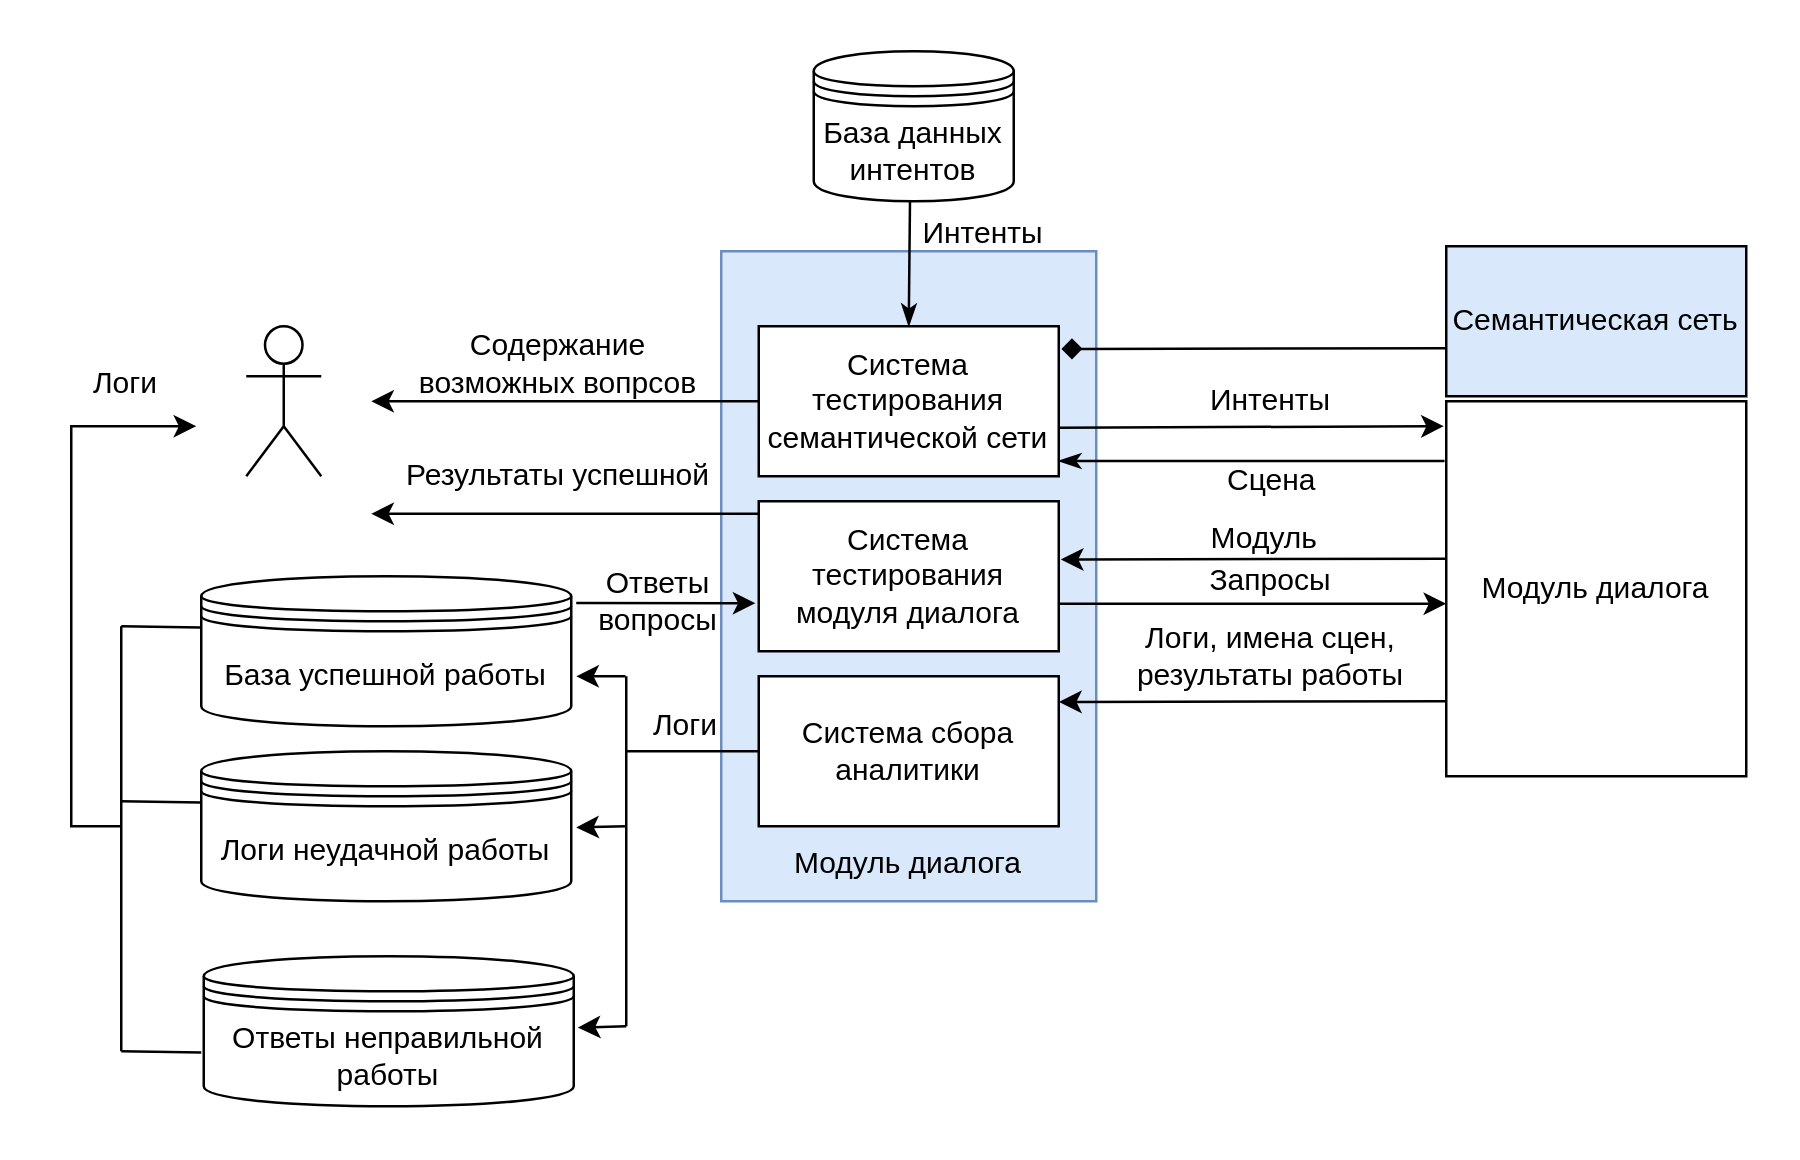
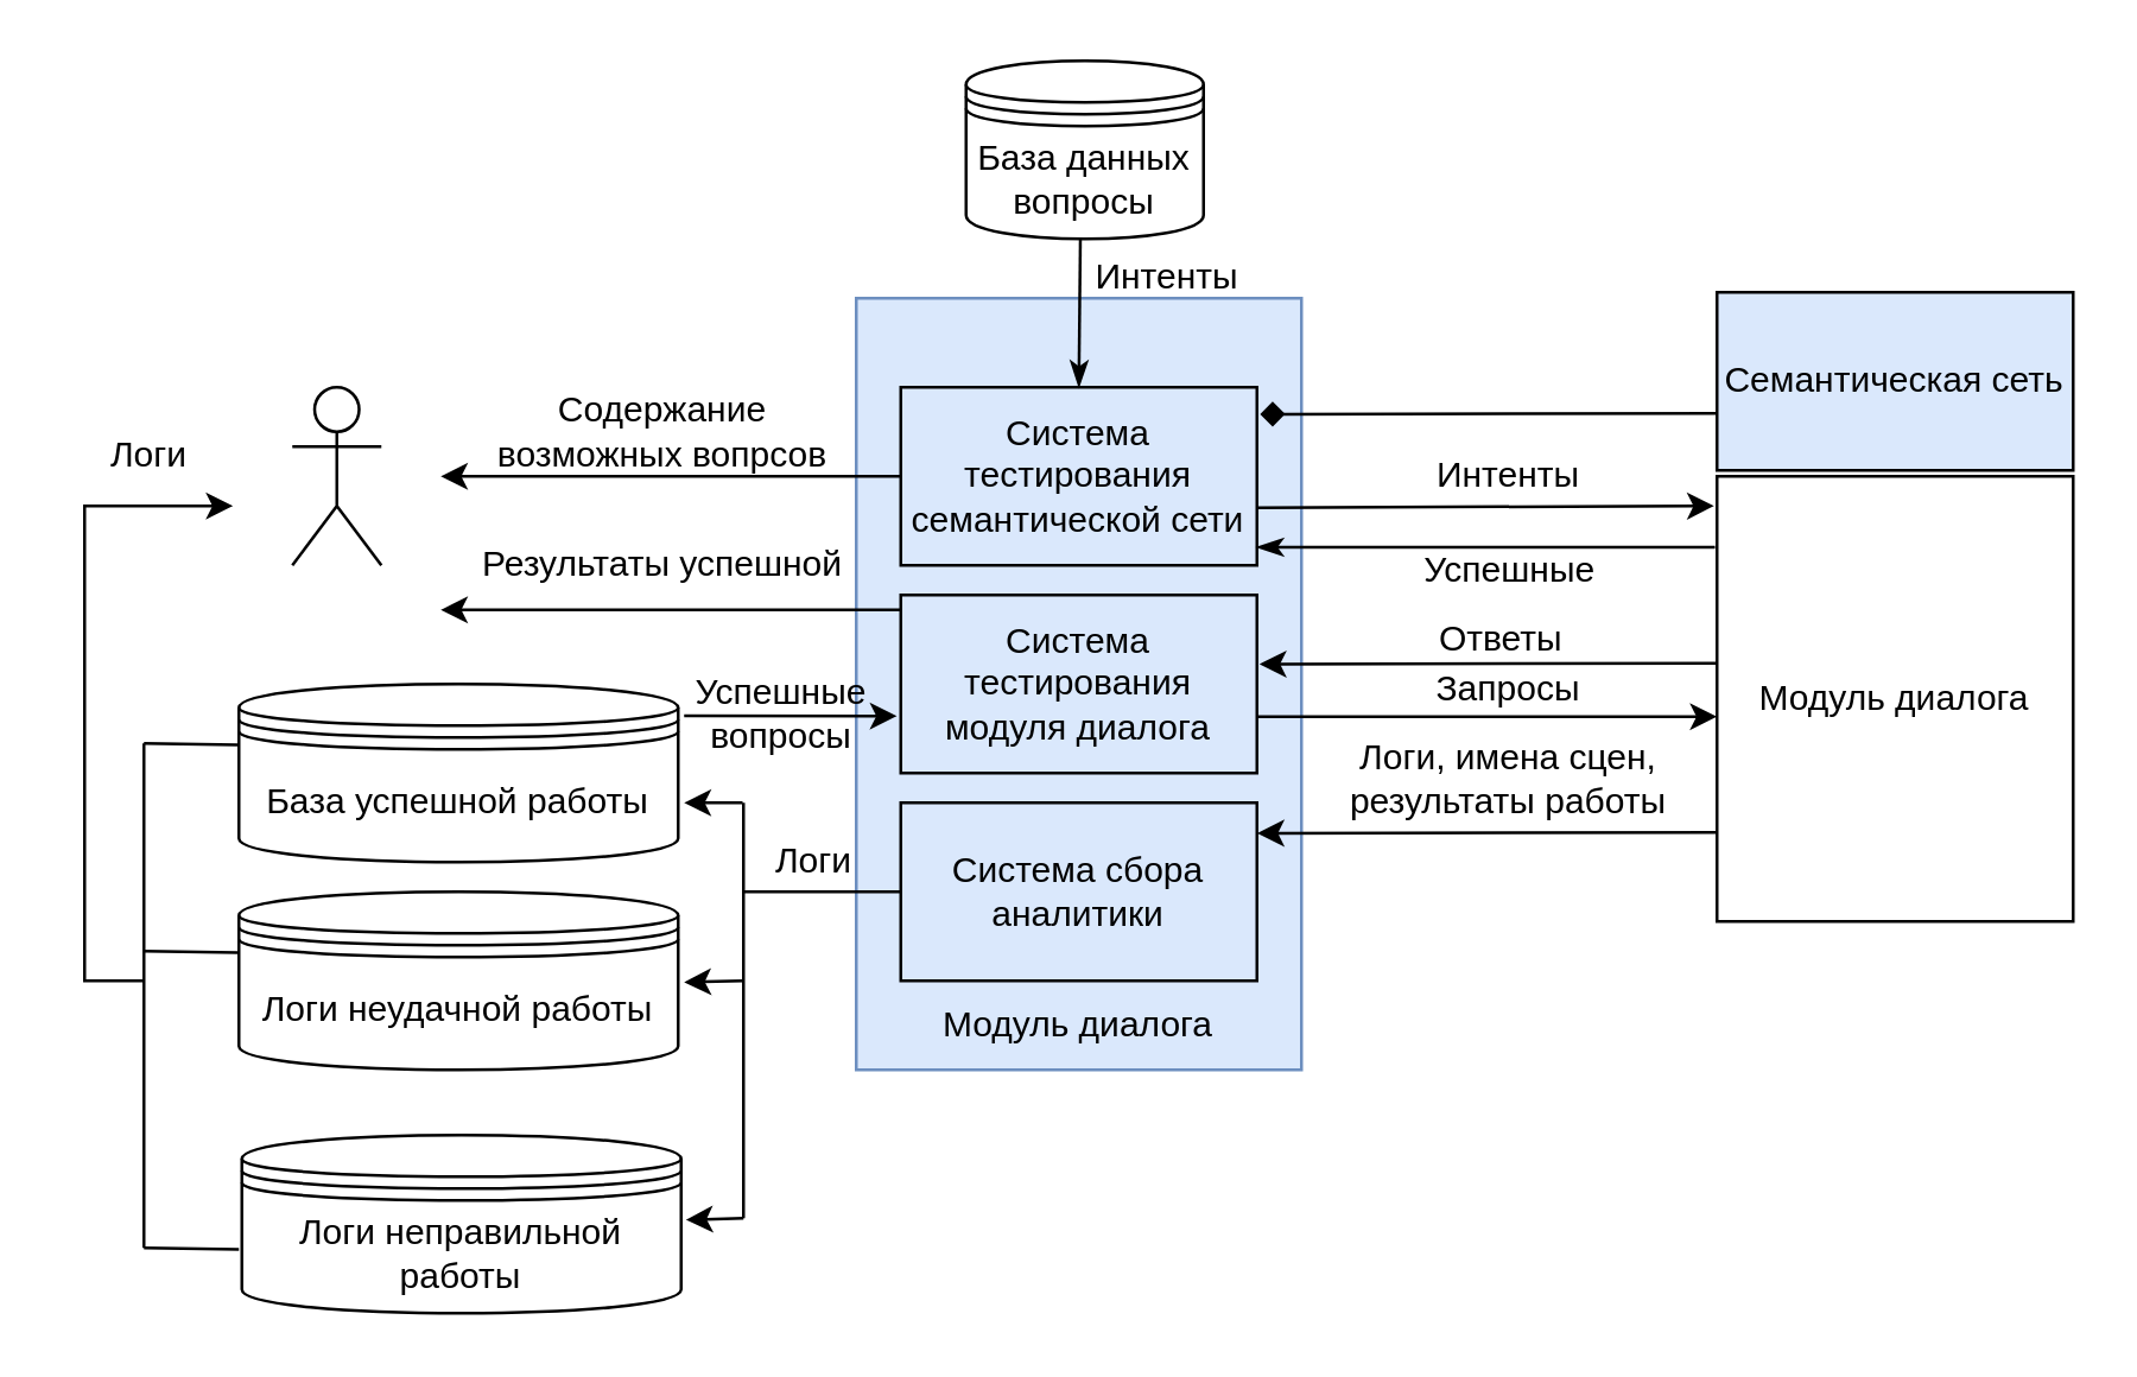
  <mxCell id="0" />
  <mxCell id="1" parent="0" />
  <mxCell id="2" value="" style="rounded=0;whiteSpace=wrap;html=1;fillColor=#dae8fc;strokeColor=#6c8ebf;" parent="1" vertex="1"><mxGeometry x="288" y="100" width="150" height="260" as="geometry" /></mxCell>
- <mxCell id="3" value="Система тестирования семантической сети" style="rounded=0;whiteSpace=wrap;html=1;" parent="1" vertex="1"><mxGeometry x="303" y="130" width="120" height="60" as="geometry" /></mxCell>
- <mxCell id="4" value="Система тестирования модуля диалога" style="rounded=0;whiteSpace=wrap;html=1;" parent="1" vertex="1"><mxGeometry x="303" y="200" width="120" height="60" as="geometry" /></mxCell>
- <mxCell id="5" value="Система сбора аналитики" style="rounded=0;whiteSpace=wrap;html=1;" parent="1" vertex="1"><mxGeometry x="303" y="270" width="120" height="60" as="geometry" /></mxCell>
+ <mxCell id="3" value="Система тестирования семантической сети" style="rounded=0;whiteSpace=wrap;html=1;fillColor=#dae8fc;" parent="1" vertex="1"><mxGeometry x="303" y="130" width="120" height="60" as="geometry" /></mxCell>
+ <mxCell id="4" value="Система тестирования модуля диалога" style="rounded=0;whiteSpace=wrap;html=1;fillColor=#dae8fc;" parent="1" vertex="1"><mxGeometry x="303" y="200" width="120" height="60" as="geometry" /></mxCell>
+ <mxCell id="5" value="Система сбора аналитики" style="rounded=0;whiteSpace=wrap;html=1;fillColor=#dae8fc;" parent="1" vertex="1"><mxGeometry x="303" y="270" width="120" height="60" as="geometry" /></mxCell>
  <mxCell id="6" value="Семантическая сеть" style="rounded=0;whiteSpace=wrap;html=1;fillColor=#dae8fc;" parent="1" vertex="1"><mxGeometry x="578" y="98" width="120" height="60" as="geometry" /></mxCell>
  <mxCell id="7" value="" style="endArrow=diamond;html=1;rounded=0;exitX=-0.004;exitY=0.68;exitDx=0;exitDy=0;entryX=1.009;entryY=0.151;entryDx=0;entryDy=0;entryPerimeter=0;exitPerimeter=0;" parent="1" source="6" target="3" edge="1"><mxGeometry width="50" height="50" relative="1" as="geometry"><mxPoint x="478" y="150" as="sourcePoint" /><mxPoint x="528" y="100" as="targetPoint" /></mxGeometry></mxCell>
  <mxCell id="8" value="" style="endArrow=classic;html=1;rounded=0;exitX=0;exitY=0.5;exitDx=0;exitDy=0;" parent="1" source="3" edge="1"><mxGeometry width="50" height="50" relative="1" as="geometry"><mxPoint x="478" y="150" as="sourcePoint" /><mxPoint x="148" y="160" as="targetPoint" /></mxGeometry></mxCell>
  <mxCell id="9" value="Содержание возможных вопрсов" style="text;html=1;strokeColor=none;fillColor=none;align=center;verticalAlign=middle;whiteSpace=wrap;rounded=0;" parent="1" vertex="1"><mxGeometry x="158" y="130" width="130" height="30" as="geometry" /></mxCell>
  <mxCell id="10" value="Модуль диалога" style="rounded=0;whiteSpace=wrap;html=1;" parent="1" vertex="1"><mxGeometry x="578" y="160" width="120" height="150" as="geometry" /></mxCell>
- <mxCell id="11" value="Сцена" style="text;html=1;strokeColor=none;fillColor=none;align=center;verticalAlign=middle;whiteSpace=wrap;rounded=0;" parent="1" vertex="1"><mxGeometry x="470.5" y="177" width="75" height="30" as="geometry" /></mxCell>
+ <mxCell id="11" value="Успешные" style="text;html=1;strokeColor=none;fillColor=none;align=center;verticalAlign=middle;whiteSpace=wrap;rounded=0;" parent="1" vertex="1"><mxGeometry x="470.5" y="177" width="75" height="30" as="geometry" /></mxCell>
  <mxCell id="12" value="" style="endArrow=none;html=1;rounded=0;exitX=0.991;exitY=0.898;exitDx=0;exitDy=0;entryX=-0.014;entryY=0.151;entryDx=0;entryDy=0;exitPerimeter=0;entryPerimeter=0;startArrow=classicThin;startFill=1;endFill=0;" parent="1" edge="1"><mxGeometry width="50" height="50" relative="1" as="geometry"><mxPoint x="422.92" y="183.88" as="sourcePoint" /><mxPoint x="577.32" y="183.858" as="targetPoint" /></mxGeometry></mxCell>
  <mxCell id="13" value="Интенты" style="text;html=1;strokeColor=none;fillColor=none;align=center;verticalAlign=middle;whiteSpace=wrap;rounded=0;" parent="1" vertex="1"><mxGeometry x="473" y="145" width="70" height="30" as="geometry" /></mxCell>
  <mxCell id="14" value="" style="shape=umlActor;verticalLabelPosition=bottom;verticalAlign=top;html=1;outlineConnect=0;" parent="1" vertex="1"><mxGeometry x="98" y="130" width="30" height="60" as="geometry" /></mxCell>
  <mxCell id="15" value="" style="endArrow=classic;html=1;rounded=0;exitX=1.001;exitY=0.676;exitDx=0;exitDy=0;exitPerimeter=0;" parent="1" source="3" edge="1"><mxGeometry width="50" height="50" relative="1" as="geometry"><mxPoint x="428" y="170" as="sourcePoint" /><mxPoint x="577" y="170" as="targetPoint" /></mxGeometry></mxCell>
  <mxCell id="16" value="" style="endArrow=classic;html=1;rounded=0;entryX=1.001;entryY=0.171;entryDx=0;entryDy=0;entryPerimeter=0;" parent="1" target="5" edge="1"><mxGeometry width="50" height="50" relative="1" as="geometry"><mxPoint x="578" y="280" as="sourcePoint" /><mxPoint x="428" y="280" as="targetPoint" /></mxGeometry></mxCell>
  <mxCell id="17" value="Логи, имена сцен, результаты работы" style="text;html=1;strokeColor=none;fillColor=none;align=center;verticalAlign=middle;whiteSpace=wrap;rounded=0;" parent="1" vertex="1"><mxGeometry x="443" y="249.5" width="130" height="25" as="geometry" /></mxCell>
  <mxCell id="18" value="" style="endArrow=none;html=1;rounded=0;exitX=0;exitY=0.5;exitDx=0;exitDy=0;" parent="1" source="5" edge="1"><mxGeometry width="50" height="50" relative="1" as="geometry"><mxPoint x="275" y="300" as="sourcePoint" /><mxPoint x="250" y="300" as="targetPoint" /></mxGeometry></mxCell>
  <mxCell id="19" value="" style="endArrow=none;html=1;rounded=0;" parent="1" edge="1"><mxGeometry width="50" height="50" relative="1" as="geometry"><mxPoint x="250" y="410" as="sourcePoint" /><mxPoint x="250" y="270" as="targetPoint" /></mxGeometry></mxCell>
  <mxCell id="20" value="" style="endArrow=classic;html=1;rounded=0;entryX=1.002;entryY=0.341;entryDx=0;entryDy=0;entryPerimeter=0;" parent="1" edge="1"><mxGeometry width="50" height="50" relative="1" as="geometry"><mxPoint x="249.7" y="270.04" as="sourcePoint" /><mxPoint x="230" y="270" as="targetPoint" /></mxGeometry></mxCell>
  <mxCell id="21" value="" style="endArrow=classic;html=1;rounded=0;entryX=1.004;entryY=0.584;entryDx=0;entryDy=0;entryPerimeter=0;" parent="1" edge="1"><mxGeometry width="50" height="50" relative="1" as="geometry"><mxPoint x="250" y="410" as="sourcePoint" /><mxPoint x="230.6" y="410.54" as="targetPoint" /></mxGeometry></mxCell>
  <mxCell id="22" value="" style="endArrow=classic;html=1;rounded=0;entryX=1;entryY=0.5;entryDx=0;entryDy=0;" parent="1" edge="1"><mxGeometry width="50" height="50" relative="1" as="geometry"><mxPoint x="250" y="330" as="sourcePoint" /><mxPoint x="230" y="330.5" as="targetPoint" /></mxGeometry></mxCell>
  <mxCell id="23" value="Логи" style="text;html=1;strokeColor=none;fillColor=none;align=center;verticalAlign=middle;whiteSpace=wrap;rounded=0;" parent="1" vertex="1"><mxGeometry x="243.5" y="274.5" width="60" height="30" as="geometry" /></mxCell>
- <mxCell id="24" value="Ответы вопросы" style="text;html=1;strokeColor=none;fillColor=none;align=center;verticalAlign=middle;whiteSpace=wrap;rounded=0;" parent="1" vertex="1"><mxGeometry x="217.5" y="224.5" width="90" height="30" as="geometry" /></mxCell>
+ <mxCell id="24" value="Успешные вопросы" style="text;html=1;strokeColor=none;fillColor=none;align=center;verticalAlign=middle;whiteSpace=wrap;rounded=0;" parent="1" vertex="1"><mxGeometry x="217.5" y="224.5" width="90" height="30" as="geometry" /></mxCell>
  <mxCell id="25" value="" style="endArrow=classic;html=1;rounded=0;exitX=1;exitY=0.178;exitDx=0;exitDy=0;exitPerimeter=0;entryX=-0.011;entryY=0.68;entryDx=0;entryDy=0;entryPerimeter=0;" parent="1" target="4" edge="1"><mxGeometry width="50" height="50" relative="1" as="geometry"><mxPoint x="230" y="240.68" as="sourcePoint" /><mxPoint x="388" y="270" as="targetPoint" /></mxGeometry></mxCell>
  <mxCell id="26" value="" style="endArrow=classic;html=1;rounded=0;exitX=0;exitY=0.25;exitDx=0;exitDy=0;" parent="1" edge="1"><mxGeometry width="50" height="50" relative="1" as="geometry"><mxPoint x="303" y="205" as="sourcePoint" /><mxPoint x="148" y="205" as="targetPoint" /></mxGeometry></mxCell>
  <mxCell id="27" value="Результаты успешной" style="text;html=1;strokeColor=none;fillColor=none;align=center;verticalAlign=middle;whiteSpace=wrap;rounded=0;" parent="1" vertex="1"><mxGeometry x="158" y="175" width="130" height="30" as="geometry" /></mxCell>
  <mxCell id="28" value="" style="endArrow=classic;html=1;rounded=0;exitX=1;exitY=0.5;exitDx=0;exitDy=0;entryX=0;entryY=0.35;entryDx=0;entryDy=0;entryPerimeter=0;" parent="1" edge="1"><mxGeometry width="50" height="50" relative="1" as="geometry"><mxPoint x="423" y="241" as="sourcePoint" /><mxPoint x="578" y="241" as="targetPoint" /></mxGeometry></mxCell>
  <mxCell id="29" value="Запросы" style="text;html=1;strokeColor=none;fillColor=none;align=center;verticalAlign=middle;whiteSpace=wrap;rounded=0;" parent="1" vertex="1"><mxGeometry x="478" y="219.5" width="60" height="25" as="geometry" /></mxCell>
  <mxCell id="30" value="" style="endArrow=classic;html=1;rounded=0;exitX=0;exitY=0.25;exitDx=0;exitDy=0;entryX=1.007;entryY=0.388;entryDx=0;entryDy=0;entryPerimeter=0;" parent="1" target="4" edge="1"><mxGeometry width="50" height="50" relative="1" as="geometry"><mxPoint x="578" y="223" as="sourcePoint" /><mxPoint x="428" y="224" as="targetPoint" /></mxGeometry></mxCell>
- <mxCell id="31" value="Модуль" style="text;html=1;strokeColor=none;fillColor=none;align=center;verticalAlign=middle;whiteSpace=wrap;rounded=0;" parent="1" vertex="1"><mxGeometry x="468" y="200" width="75" height="30" as="geometry" /></mxCell>
+ <mxCell id="31" value="Ответы" style="text;html=1;strokeColor=none;fillColor=none;align=center;verticalAlign=middle;whiteSpace=wrap;rounded=0;" parent="1" vertex="1"><mxGeometry x="468" y="200" width="75" height="30" as="geometry" /></mxCell>
  <mxCell id="32" value="" style="endArrow=classic;html=1;rounded=0;" parent="1" edge="1"><mxGeometry width="50" height="50" relative="1" as="geometry"><mxPoint x="28" y="330" as="sourcePoint" /><mxPoint x="78" y="170" as="targetPoint" /><Array as="points"><mxPoint x="48" y="330" /><mxPoint x="28" y="330" /><mxPoint x="28" y="170" /></Array></mxGeometry></mxCell>
  <mxCell id="33" value="" style="endArrow=none;html=1;rounded=0;" parent="1" edge="1"><mxGeometry width="50" height="50" relative="1" as="geometry"><mxPoint x="48" y="420" as="sourcePoint" /><mxPoint x="48" y="250" as="targetPoint" /></mxGeometry></mxCell>
  <mxCell id="34" value="" style="endArrow=none;html=1;rounded=0;entryX=-0.002;entryY=0.341;entryDx=0;entryDy=0;entryPerimeter=0;" parent="1" edge="1"><mxGeometry width="50" height="50" relative="1" as="geometry"><mxPoint x="48" y="250" as="sourcePoint" /><mxPoint x="79.7" y="250.46" as="targetPoint" /></mxGeometry></mxCell>
  <mxCell id="35" value="" style="endArrow=none;html=1;rounded=0;entryX=-0.001;entryY=0.334;entryDx=0;entryDy=0;entryPerimeter=0;" parent="1" edge="1"><mxGeometry width="50" height="50" relative="1" as="geometry"><mxPoint x="48" y="320" as="sourcePoint" /><mxPoint x="79.85" y="320.54" as="targetPoint" /></mxGeometry></mxCell>
  <mxCell id="36" value="" style="endArrow=none;html=1;rounded=0;entryX=0;entryY=0.75;entryDx=0;entryDy=0;" parent="1" edge="1"><mxGeometry width="50" height="50" relative="1" as="geometry"><mxPoint x="48" y="420" as="sourcePoint" /><mxPoint x="80" y="420.5" as="targetPoint" /></mxGeometry></mxCell>
  <mxCell id="37" value="Логи" style="text;html=1;strokeColor=none;fillColor=none;align=center;verticalAlign=middle;whiteSpace=wrap;rounded=0;" parent="1" vertex="1"><mxGeometry x="20" y="138" width="60" height="30" as="geometry" /></mxCell>
  <mxCell id="38" value="" style="endArrow=none;html=1;rounded=0;exitX=0.5;exitY=0;exitDx=0;exitDy=0;entryX=0.5;entryY=1;entryDx=0;entryDy=0;startArrow=classicThin;startFill=1;endFill=0;" parent="1" source="3" edge="1"><mxGeometry width="50" height="50" relative="1" as="geometry"><mxPoint x="398" y="170" as="sourcePoint" /><mxPoint x="363.5" y="80" as="targetPoint" /></mxGeometry></mxCell>
  <mxCell id="39" value="Интенты" style="text;html=1;strokeColor=none;fillColor=none;align=center;verticalAlign=middle;whiteSpace=wrap;rounded=0;" parent="1" vertex="1"><mxGeometry x="363" y="78" width="60" height="30" as="geometry" /></mxCell>
- <mxCell id="40" value="База данных интентов" style="shape=datastore;whiteSpace=wrap;html=1;" vertex="1" parent="1"><mxGeometry x="325" y="20" width="80" height="60" as="geometry" /></mxCell>
+ <mxCell id="40" value="База данных вопросы" style="shape=datastore;whiteSpace=wrap;html=1;" vertex="1" parent="1"><mxGeometry x="325" y="20" width="80" height="60" as="geometry" /></mxCell>
  <mxCell id="41" value="База успешной работы" style="shape=datastore;whiteSpace=wrap;html=1;" vertex="1" parent="1"><mxGeometry x="80" y="230" width="148" height="60" as="geometry" /></mxCell>
  <mxCell id="42" value="Логи неудачной работы" style="shape=datastore;whiteSpace=wrap;html=1;" vertex="1" parent="1"><mxGeometry x="80" y="300" width="148" height="60" as="geometry" /></mxCell>
- <mxCell id="43" value="Ответы неправильной работы" style="shape=datastore;whiteSpace=wrap;html=1;" vertex="1" parent="1"><mxGeometry x="81" y="382" width="148" height="60" as="geometry" /></mxCell>
+ <mxCell id="43" value="Логи неправильной работы" style="shape=datastore;whiteSpace=wrap;html=1;" vertex="1" parent="1"><mxGeometry x="81" y="382" width="148" height="60" as="geometry" /></mxCell>
  <mxCell id="44" value="Модуль диалога" style="text;html=1;strokeColor=none;fillColor=none;align=center;verticalAlign=middle;whiteSpace=wrap;rounded=0;" vertex="1" parent="1"><mxGeometry x="307.5" y="330" width="110" height="30" as="geometry" /></mxCell>
